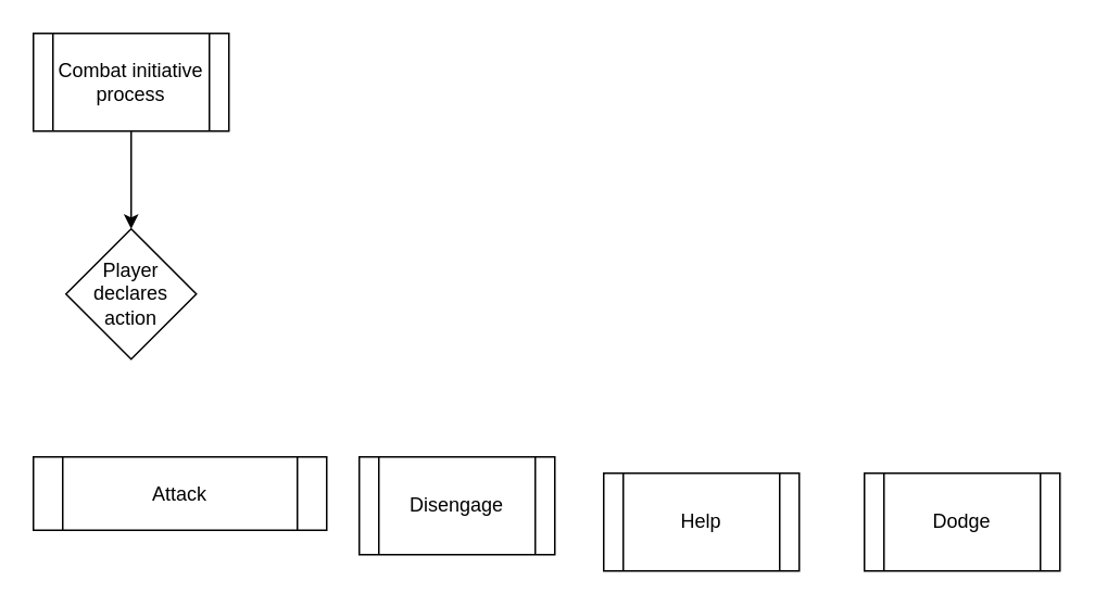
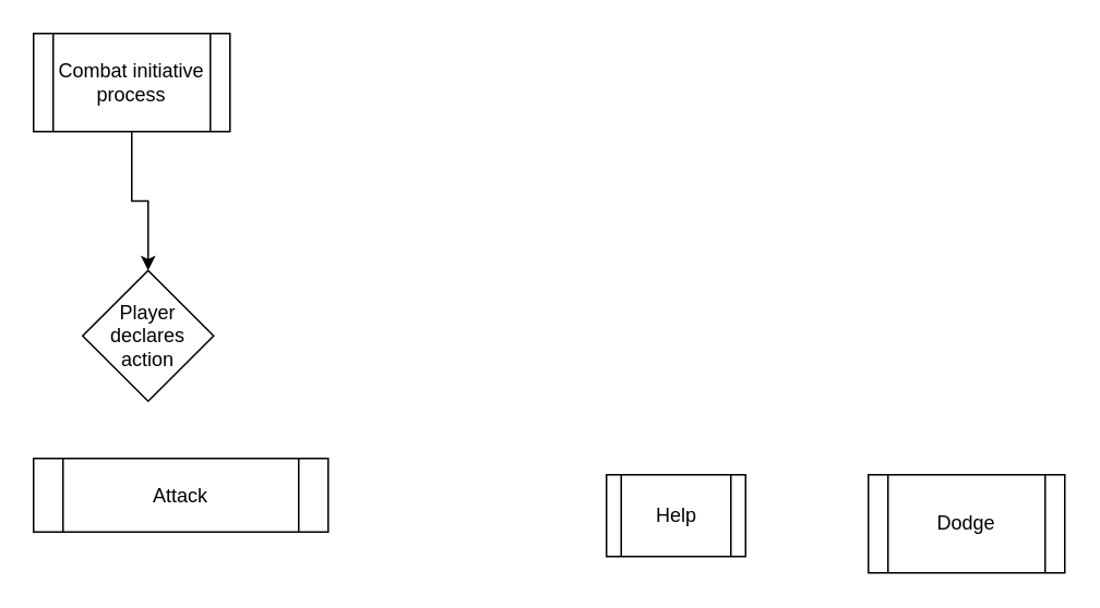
  <mxCell id="0" />
  <mxCell id="1" parent="0" />
  <mxCell id="2" style="edgeStyle=orthogonalEdgeStyle;rounded=0;orthogonalLoop=1;jettySize=auto;html=1;entryX=0.5;entryY=0;entryDx=0;entryDy=0;" edge="1" parent="1" source="3" target="4"><mxGeometry relative="1" as="geometry" /></mxCell>
  <mxCell id="3" value="Combat initiative process" style="shape=process;whiteSpace=wrap;html=1;backgroundOutline=1;" vertex="1" parent="1"><mxGeometry x="20" y="20" width="120" height="60" as="geometry" /></mxCell>
- <mxCell id="4" value="Player declares action" style="rhombus;whiteSpace=wrap;html=1;" vertex="1" parent="1"><mxGeometry x="40" y="140" width="80" height="80" as="geometry" /></mxCell>
+ <mxCell id="4" value="Player declares action" style="rhombus;whiteSpace=wrap;html=1;" vertex="1" parent="1"><mxGeometry x="50" y="165" width="80" height="80" as="geometry" /></mxCell>
  <mxCell id="5" value="Attack" style="shape=process;whiteSpace=wrap;html=1;backgroundOutline=1;" vertex="1" parent="1"><mxGeometry x="20" y="280" width="180" height="45" as="geometry" /></mxCell>
- <mxCell id="6" value="Disengage" style="shape=process;whiteSpace=wrap;html=1;backgroundOutline=1;" vertex="1" parent="1"><mxGeometry x="220" y="280" width="120" height="60" as="geometry" /></mxCell>
- <mxCell id="7" value="Help" style="shape=process;whiteSpace=wrap;html=1;backgroundOutline=1;" vertex="1" parent="1"><mxGeometry x="370" y="290" width="120" height="60" as="geometry" /></mxCell>
+ <mxCell id="7" value="Help" style="shape=process;whiteSpace=wrap;html=1;backgroundOutline=1;" vertex="1" parent="1"><mxGeometry x="370" y="290" width="85" height="50" as="geometry" /></mxCell>
  <mxCell id="8" value="Dodge" style="shape=process;whiteSpace=wrap;html=1;backgroundOutline=1;" vertex="1" parent="1"><mxGeometry x="530" y="290" width="120" height="60" as="geometry" /></mxCell>
